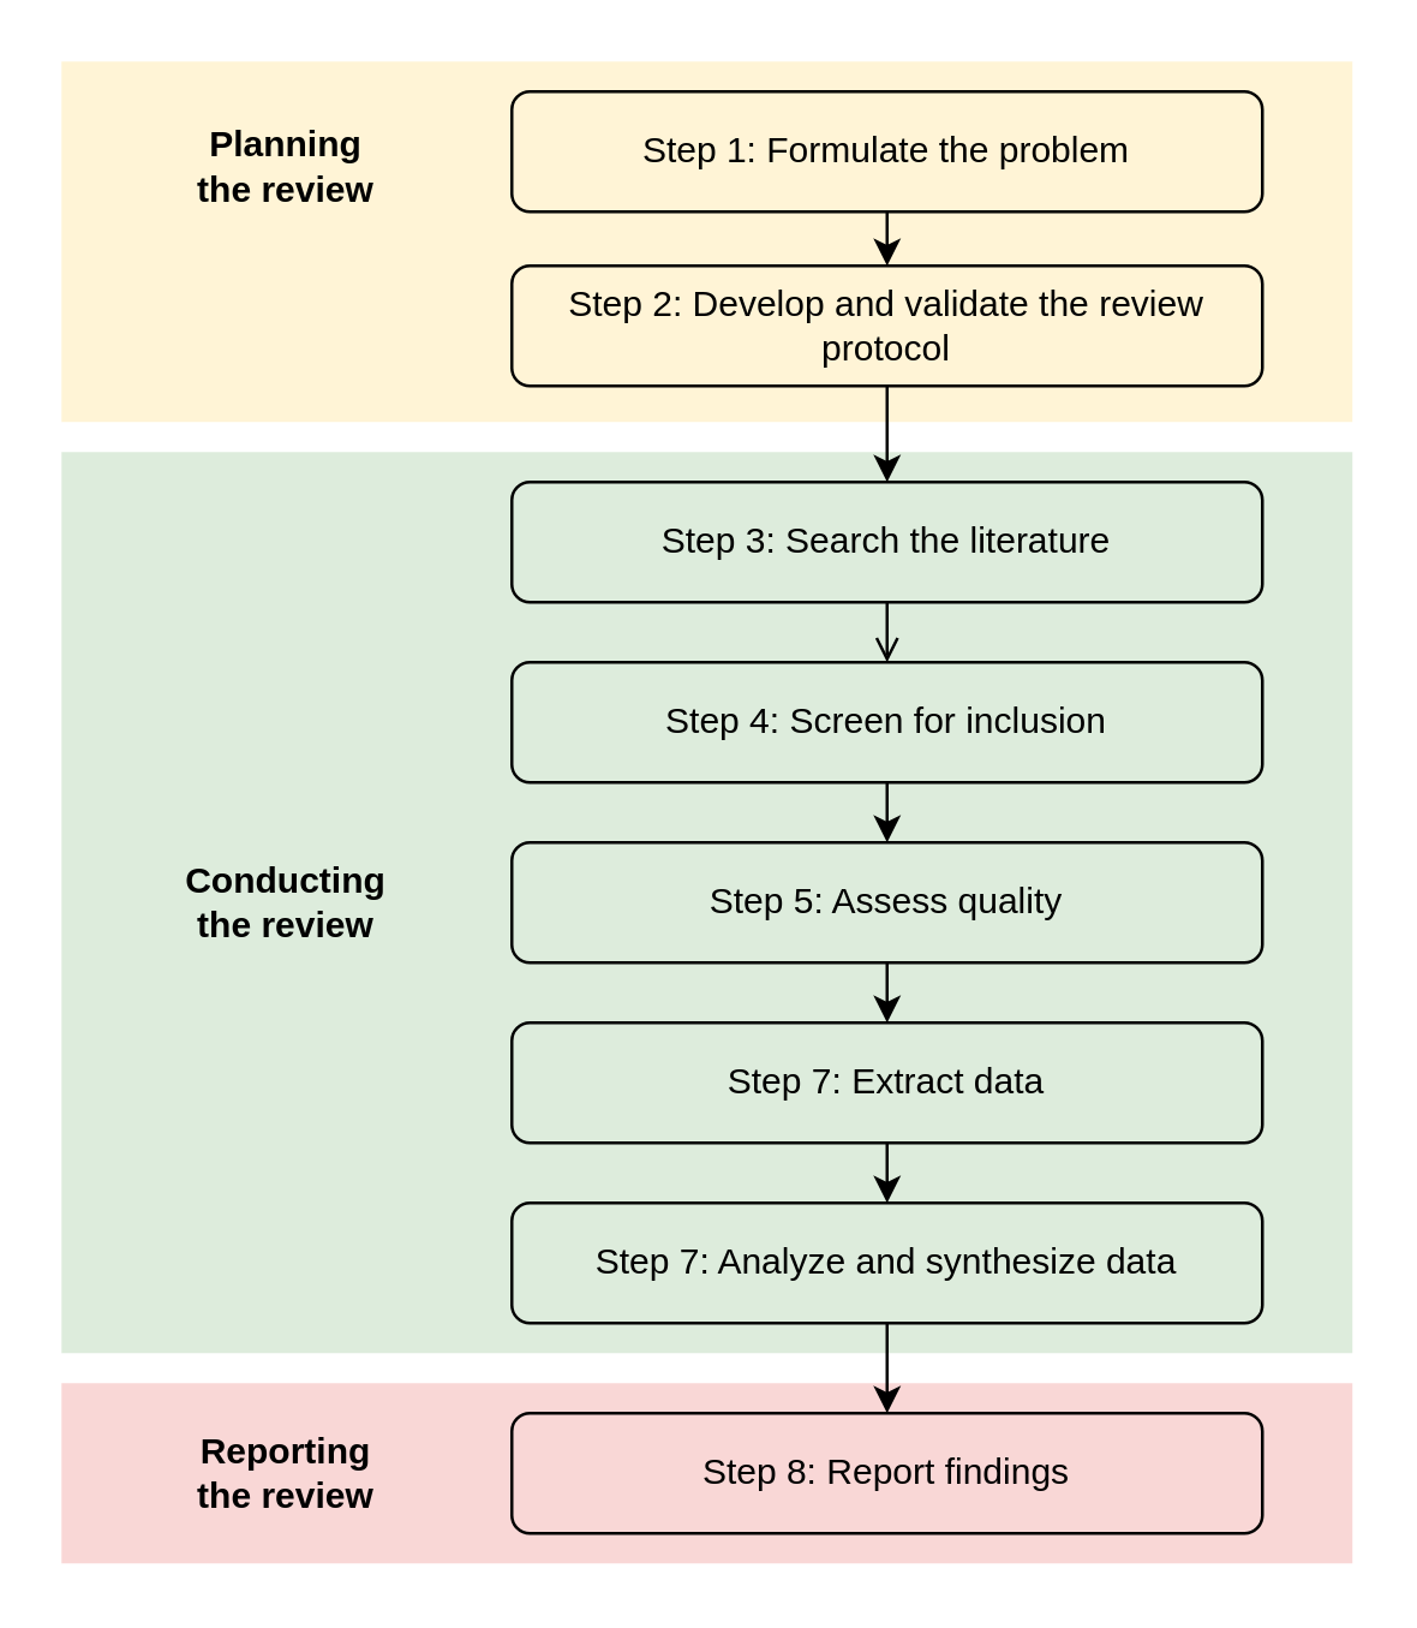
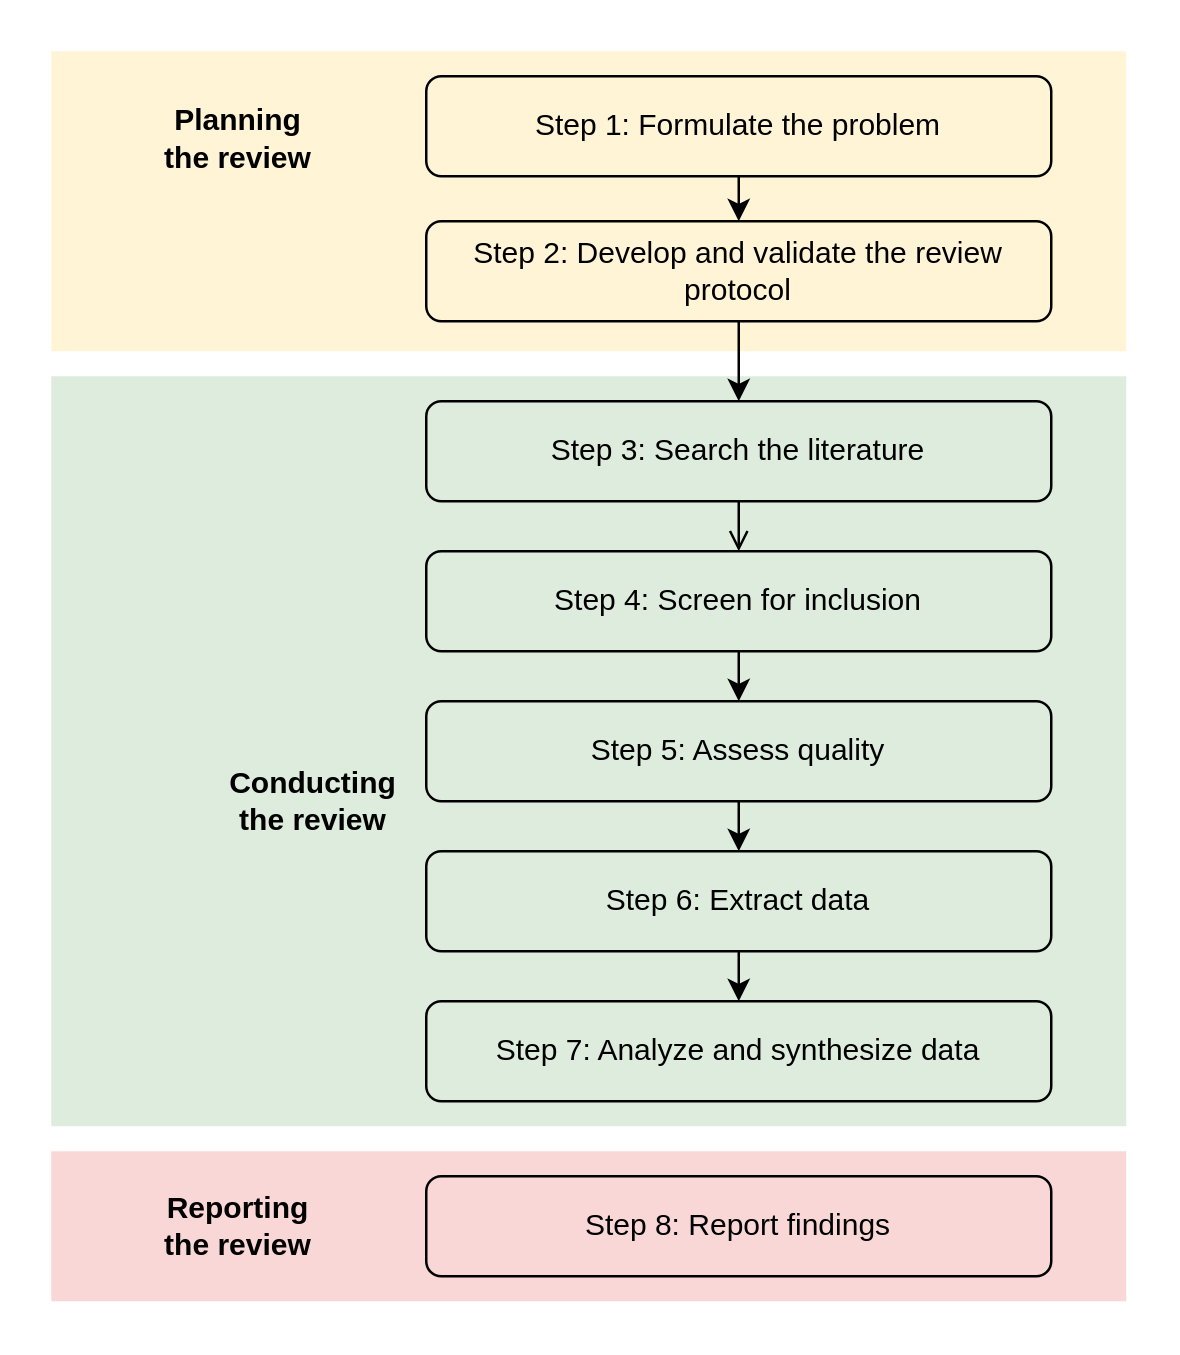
  <mxCell id="0" />
  <mxCell id="1" parent="0" />
  <mxCell id="2" value="" style="rounded=0;whiteSpace=wrap;html=1;strokeColor=none;fillColor=#d5e8d4;opacity=80;" vertex="1" parent="1"><mxGeometry x="20" y="150" width="430" height="300" as="geometry" /></mxCell>
  <mxCell id="3" value="" style="rounded=0;whiteSpace=wrap;html=1;strokeColor=none;fillColor=#f8cecc;opacity=80;" vertex="1" parent="1"><mxGeometry x="20" y="460" width="430" height="60" as="geometry" /></mxCell>
  <mxCell id="4" value="" style="rounded=0;whiteSpace=wrap;html=1;strokeColor=none;fillColor=#fff2cc;opacity=80;" vertex="1" parent="1"><mxGeometry x="20" y="20" width="430" height="120" as="geometry" /></mxCell>
  <mxCell id="5" style="edgeStyle=orthogonalEdgeStyle;rounded=0;orthogonalLoop=1;jettySize=auto;html=1;exitX=0.5;exitY=1;exitDx=0;exitDy=0;entryX=0.5;entryY=0;entryDx=0;entryDy=0;" edge="1" parent="1" source="6" target="8"><mxGeometry relative="1" as="geometry" /></mxCell>
  <mxCell id="6" value="Step 1: Formulate the problem" style="rounded=1;whiteSpace=wrap;html=1;fillColor=none;" vertex="1" parent="1"><mxGeometry x="170" y="30" width="250" height="40" as="geometry" /></mxCell>
  <mxCell id="7" style="edgeStyle=orthogonalEdgeStyle;rounded=0;orthogonalLoop=1;jettySize=auto;html=1;exitX=0.5;exitY=1;exitDx=0;exitDy=0;entryX=0.5;entryY=0;entryDx=0;entryDy=0;" edge="1" parent="1" source="8" target="11"><mxGeometry relative="1" as="geometry" /></mxCell>
  <mxCell id="8" value="Step 2: Develop and validate the review protocol" style="rounded=1;whiteSpace=wrap;html=1;fillColor=none;" vertex="1" parent="1"><mxGeometry x="170" y="88" width="250" height="40" as="geometry" /></mxCell>
  <mxCell id="9" value="Planning the review" style="text;html=1;align=center;verticalAlign=middle;whiteSpace=wrap;rounded=0;fontStyle=1" vertex="1" parent="1"><mxGeometry x="60" y="40" width="70" height="30" as="geometry" /></mxCell>
  <mxCell id="10" style="edgeStyle=orthogonalEdgeStyle;rounded=0;orthogonalLoop=1;jettySize=auto;html=1;exitX=0.5;exitY=1;exitDx=0;exitDy=0;entryX=0.5;entryY=0;entryDx=0;entryDy=0;endArrow=open;" edge="1" parent="1" source="11" target="13"><mxGeometry relative="1" as="geometry" /></mxCell>
  <mxCell id="11" value="Step 3: Search the literature" style="rounded=1;whiteSpace=wrap;html=1;fillColor=none;" vertex="1" parent="1"><mxGeometry x="170" y="160" width="250" height="40" as="geometry" /></mxCell>
  <mxCell id="12" style="edgeStyle=orthogonalEdgeStyle;rounded=0;orthogonalLoop=1;jettySize=auto;html=1;exitX=0.5;exitY=1;exitDx=0;exitDy=0;entryX=0.5;entryY=0;entryDx=0;entryDy=0;" edge="1" parent="1" source="13" target="16"><mxGeometry relative="1" as="geometry" /></mxCell>
  <mxCell id="13" value="Step 4: Screen for inclusion" style="rounded=1;whiteSpace=wrap;html=1;fillColor=none;" vertex="1" parent="1"><mxGeometry x="170" y="220" width="250" height="40" as="geometry" /></mxCell>
- <mxCell id="14" value="Conducting the review" style="text;html=1;align=center;verticalAlign=middle;whiteSpace=wrap;rounded=0;fontStyle=1" vertex="1" parent="1"><mxGeometry x="60" y="285" width="70" height="30" as="geometry" /></mxCell>
+ <mxCell id="14" value="Conducting the review" style="text;html=1;align=center;verticalAlign=middle;whiteSpace=wrap;rounded=0;fontStyle=1" vertex="1" parent="1"><mxGeometry x="90" y="305" width="70" height="30" as="geometry" /></mxCell>
  <mxCell id="15" style="edgeStyle=orthogonalEdgeStyle;rounded=0;orthogonalLoop=1;jettySize=auto;html=1;exitX=0.5;exitY=1;exitDx=0;exitDy=0;entryX=0.5;entryY=0;entryDx=0;entryDy=0;" edge="1" parent="1" source="16" target="18"><mxGeometry relative="1" as="geometry" /></mxCell>
  <mxCell id="16" value="Step 5: Assess quality" style="rounded=1;whiteSpace=wrap;html=1;fillColor=none;" vertex="1" parent="1"><mxGeometry x="170" y="280" width="250" height="40" as="geometry" /></mxCell>
  <mxCell id="17" style="edgeStyle=orthogonalEdgeStyle;rounded=0;orthogonalLoop=1;jettySize=auto;html=1;exitX=0.5;exitY=1;exitDx=0;exitDy=0;entryX=0.5;entryY=0;entryDx=0;entryDy=0;" edge="1" parent="1" source="18" target="20"><mxGeometry relative="1" as="geometry" /></mxCell>
- <mxCell id="18" value="Step 7: Extract data" style="rounded=1;whiteSpace=wrap;html=1;fillColor=none;" vertex="1" parent="1"><mxGeometry x="170" y="340" width="250" height="40" as="geometry" /></mxCell>
- <mxCell id="19" style="edgeStyle=orthogonalEdgeStyle;rounded=0;orthogonalLoop=1;jettySize=auto;html=1;exitX=0.5;exitY=1;exitDx=0;exitDy=0;entryX=0.5;entryY=0;entryDx=0;entryDy=0;" edge="1" parent="1" source="20" target="22"><mxGeometry relative="1" as="geometry"><mxPoint x="295" y="460" as="targetPoint" /></mxGeometry></mxCell>
+ <mxCell id="18" value="Step 6: Extract data" style="rounded=1;whiteSpace=wrap;html=1;fillColor=none;" vertex="1" parent="1"><mxGeometry x="170" y="340" width="250" height="40" as="geometry" /></mxCell>
  <mxCell id="20" value="Step 7: Analyze and synthesize data" style="rounded=1;whiteSpace=wrap;html=1;fillColor=none;" vertex="1" parent="1"><mxGeometry x="170" y="400" width="250" height="40" as="geometry" /></mxCell>
  <mxCell id="21" style="edgeStyle=orthogonalEdgeStyle;rounded=0;orthogonalLoop=1;jettySize=auto;html=1;exitX=0.5;exitY=1;exitDx=0;exitDy=0;entryX=0.5;entryY=0;entryDx=0;entryDy=0;" edge="1" parent="1"><mxGeometry relative="1" as="geometry"><mxPoint x="295" y="500" as="sourcePoint" /></mxGeometry></mxCell>
  <mxCell id="22" value="Step 8: Report findings" style="rounded=1;whiteSpace=wrap;html=1;fillColor=none;" vertex="1" parent="1"><mxGeometry x="170" y="470" width="250" height="40" as="geometry" /></mxCell>
  <mxCell id="23" value="Reporting the review" style="text;html=1;align=center;verticalAlign=middle;whiteSpace=wrap;rounded=0;fontStyle=1" vertex="1" parent="1"><mxGeometry x="60" y="475" width="70" height="30" as="geometry" /></mxCell>
